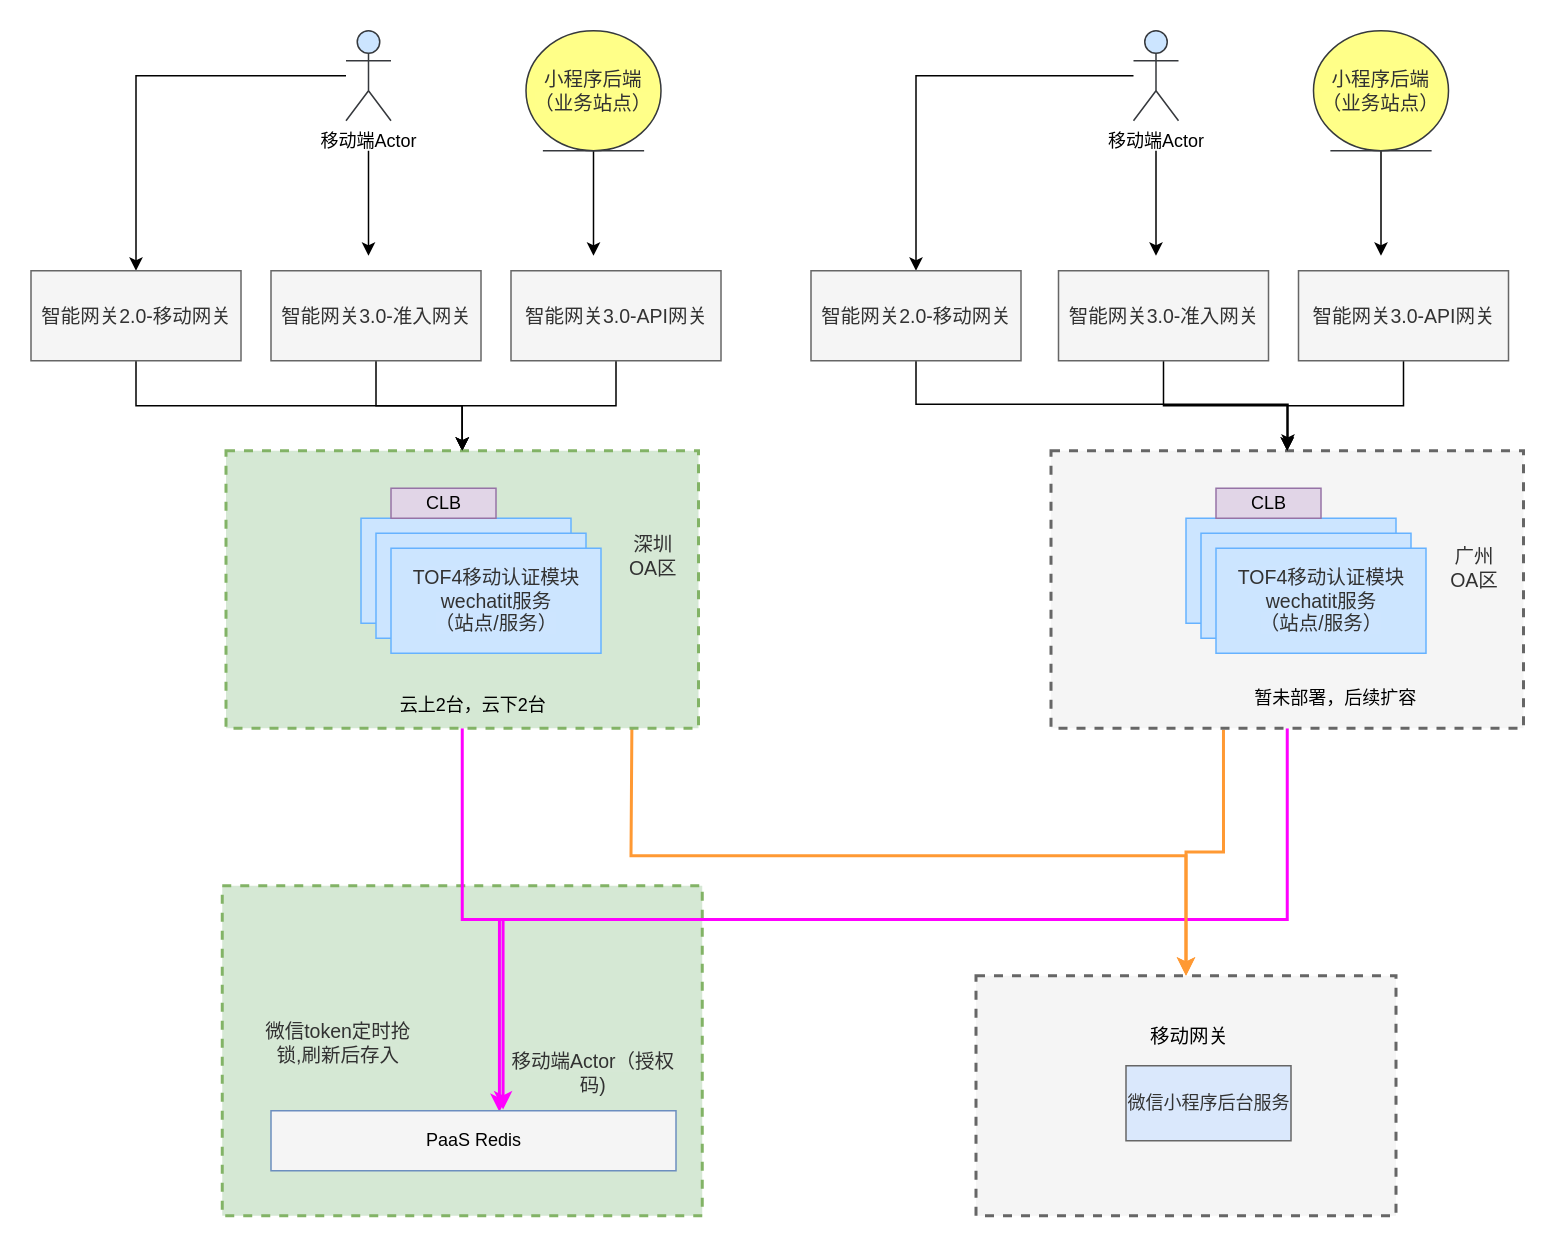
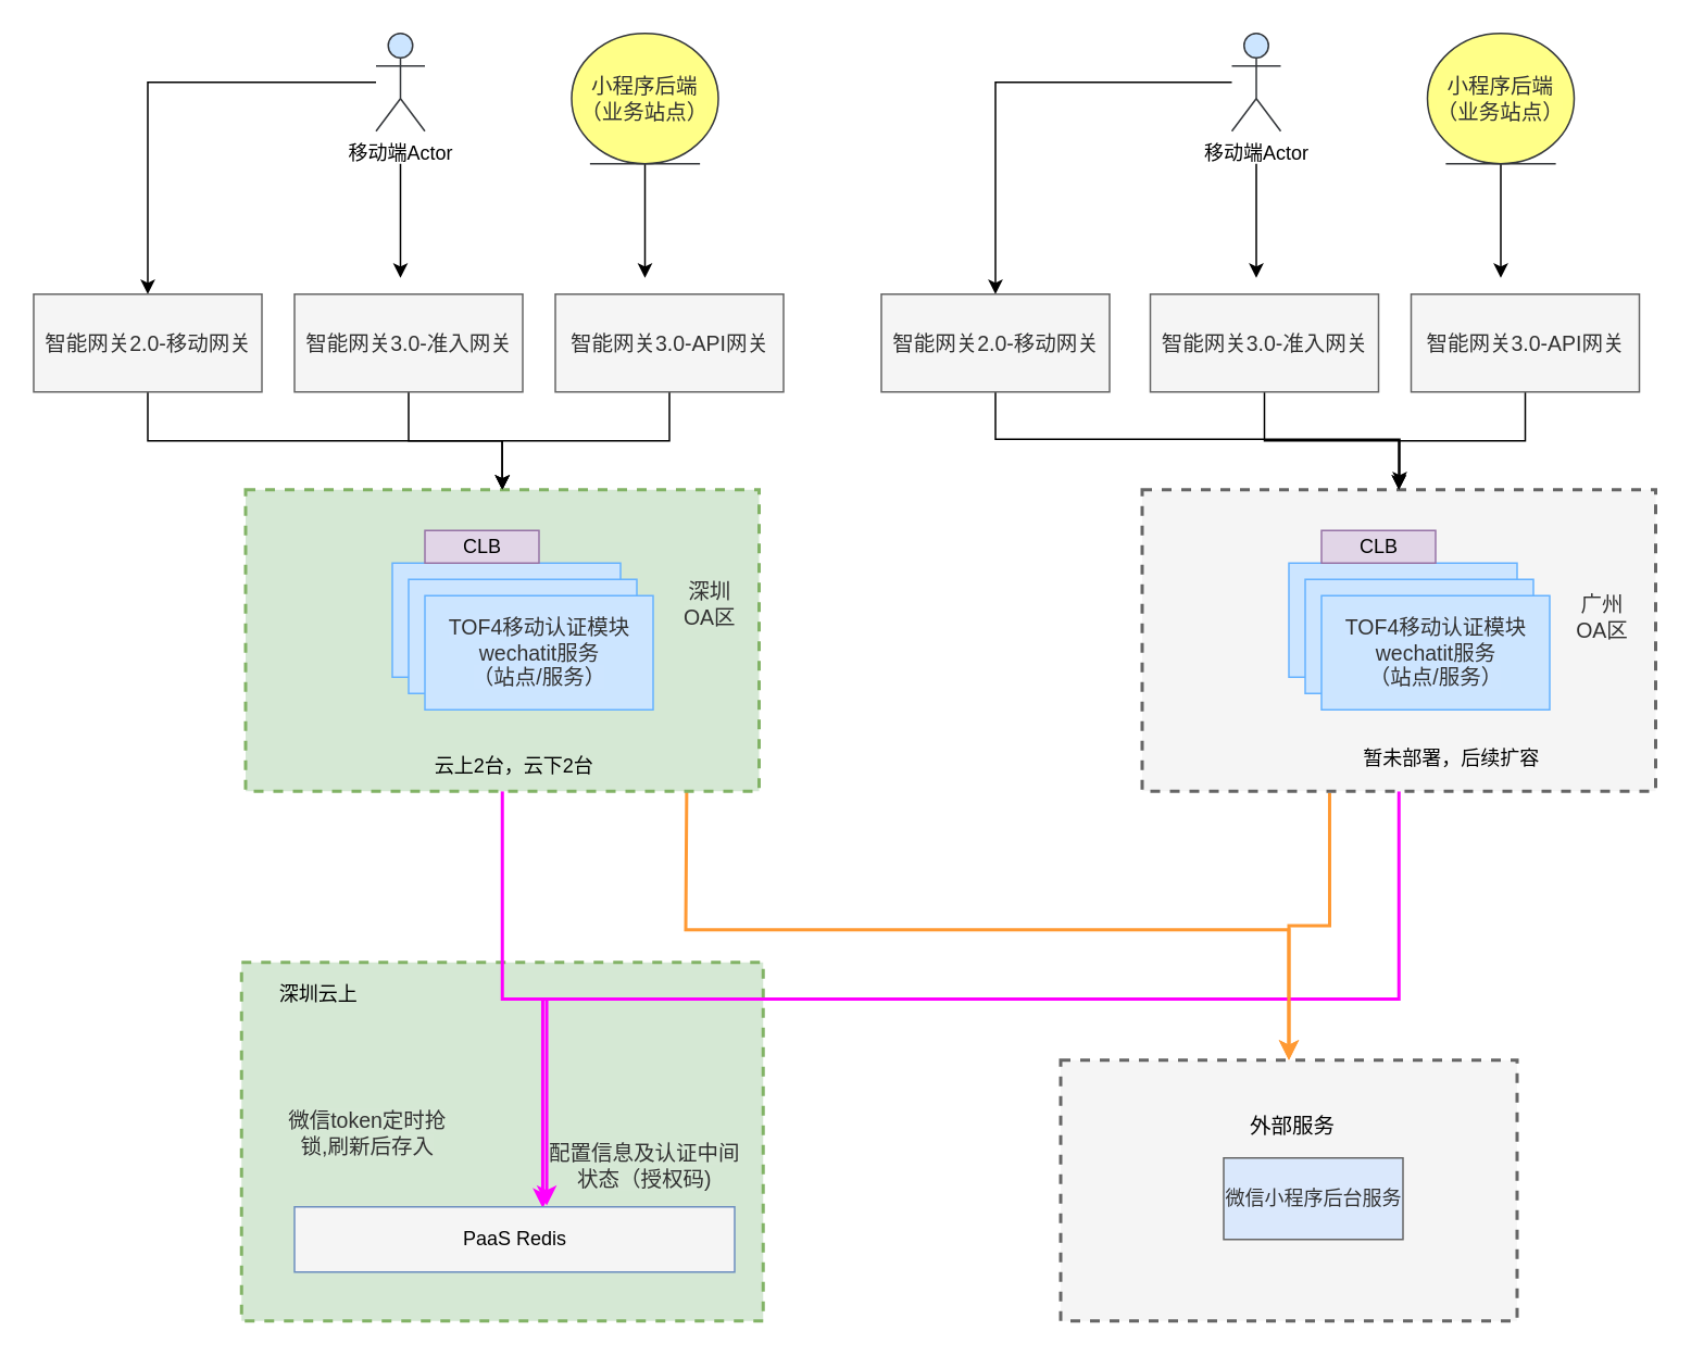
  <mxCell id="0" />
  <mxCell id="1" parent="0" />
  <mxCell id="2" value="" style="rounded=0;whiteSpace=wrap;html=1;dashed=1;strokeWidth=2;strokeColor=#82b366;fillColor=#d5e8d4;" vertex="1" parent="1"><mxGeometry x="147.5" y="590" width="320" height="220" as="geometry" /></mxCell>
  <mxCell id="3" style="edgeStyle=orthogonalEdgeStyle;rounded=0;orthogonalLoop=1;jettySize=auto;html=1;" edge="1" parent="1"><mxGeometry relative="1" as="geometry"><mxPoint x="245" y="170" as="targetPoint" /><mxPoint x="245" y="100" as="sourcePoint" /><Array as="points"><mxPoint x="245" y="150" /><mxPoint x="245" y="150" /></Array></mxGeometry></mxCell>
  <mxCell id="4" style="edgeStyle=orthogonalEdgeStyle;rounded=0;orthogonalLoop=1;jettySize=auto;html=1;" edge="1" parent="1" source="5" target="47"><mxGeometry relative="1" as="geometry" /></mxCell>
  <mxCell id="5" value="移动端Actor" style="shape=umlActor;verticalLabelPosition=bottom;verticalAlign=top;html=1;fillColor=#cce5ff;strokeColor=#36393d;" vertex="1" parent="1"><mxGeometry x="230" y="20" width="30" height="60" as="geometry" /></mxCell>
  <mxCell id="6" style="edgeStyle=orthogonalEdgeStyle;rounded=0;orthogonalLoop=1;jettySize=auto;html=1;exitX=0.5;exitY=1;exitDx=0;exitDy=0;" edge="1" parent="1" source="7"><mxGeometry relative="1" as="geometry"><mxPoint x="395" y="170" as="targetPoint" /></mxGeometry></mxCell>
  <mxCell id="7" value="&lt;span style=&quot;color: rgb(50 , 50 , 50) ; font-size: 13px ; background-color: rgba(255 , 255 , 255 , 0.01)&quot;&gt;小程序后端（业务站点）&lt;/span&gt;" style="ellipse;shape=umlEntity;whiteSpace=wrap;html=1;fillColor=#ffff88;strokeColor=#36393d;" vertex="1" parent="1"><mxGeometry x="350" y="20" width="90" height="80" as="geometry" /></mxCell>
  <mxCell id="8" style="edgeStyle=orthogonalEdgeStyle;rounded=0;orthogonalLoop=1;jettySize=auto;html=1;exitX=0.5;exitY=1;exitDx=0;exitDy=0;entryX=0.5;entryY=0;entryDx=0;entryDy=0;" edge="1" parent="1" source="9" target="14"><mxGeometry relative="1" as="geometry" /></mxCell>
  <mxCell id="9" value="&lt;span style=&quot;color: rgb(50 , 50 , 50) ; font-size: 13px ; background-color: rgba(255 , 255 , 255 , 0.01)&quot;&gt;智能网关3.0-准入网关&lt;/span&gt;" style="html=1;fillColor=#f5f5f5;strokeColor=#666666;fontColor=#333333;" vertex="1" parent="1"><mxGeometry x="180" y="180" width="140" height="60" as="geometry" /></mxCell>
  <mxCell id="10" style="edgeStyle=orthogonalEdgeStyle;rounded=0;orthogonalLoop=1;jettySize=auto;html=1;exitX=0.5;exitY=1;exitDx=0;exitDy=0;entryX=0.5;entryY=0;entryDx=0;entryDy=0;" edge="1" parent="1" source="11" target="14"><mxGeometry relative="1" as="geometry" /></mxCell>
  <mxCell id="11" value="&lt;span style=&quot;color: rgb(50 , 50 , 50) ; font-size: 13px ; background-color: rgba(255 , 255 , 255 , 0.01)&quot;&gt;智能网关3.0-API网关&lt;/span&gt;" style="html=1;strokeColor=#666666;fillColor=#f5f5f5;fontColor=#333333;" vertex="1" parent="1"><mxGeometry x="340" y="180" width="140" height="60" as="geometry" /></mxCell>
  <mxCell id="12" style="edgeStyle=orthogonalEdgeStyle;rounded=0;orthogonalLoop=1;jettySize=auto;html=1;exitX=0.5;exitY=1;exitDx=0;exitDy=0;entryX=0.573;entryY=-0.02;entryDx=0;entryDy=0;entryPerimeter=0;strokeColor=#FF00FF;strokeWidth=2;" edge="1" parent="1" source="14" target="37"><mxGeometry relative="1" as="geometry" /></mxCell>
  <mxCell id="13" style="edgeStyle=orthogonalEdgeStyle;rounded=0;orthogonalLoop=1;jettySize=auto;html=1;exitX=0.86;exitY=1;exitDx=0;exitDy=0;entryX=0.5;entryY=0;entryDx=0;entryDy=0;exitPerimeter=0;fillColor=#ffcc99;strokeColor=#FF9933;strokeWidth=2;" edge="1" parent="1" source="14" target="41"><mxGeometry relative="1" as="geometry"><Array as="points"><mxPoint x="421" y="439" /><mxPoint x="420" y="570" /><mxPoint x="815" y="570" /></Array></mxGeometry></mxCell>
  <mxCell id="14" value="" style="html=1;dashed=1;strokeWidth=2;strokeColor=#82b366;fillColor=#d5e8d4;" vertex="1" parent="1"><mxGeometry x="150" y="300" width="315" height="185" as="geometry" /></mxCell>
  <mxCell id="15" value="&lt;div style=&quot;resize: none ; outline: 0px ; font-size: 13px ; color: rgb(50 , 50 , 50)&quot;&gt;&lt;br&gt;&lt;/div&gt;" style="html=1;strokeColor=#66B2FF;fillColor=#CCE5FF;" vertex="1" parent="1"><mxGeometry x="240" y="345" width="140" height="70" as="geometry" /></mxCell>
  <mxCell id="16" value="&lt;div style=&quot;resize: none ; outline: 0px ; font-size: 13px ; color: rgb(50 , 50 , 50)&quot;&gt;&lt;br&gt;&lt;/div&gt;" style="html=1;strokeColor=#66B2FF;fillColor=#CCE5FF;" vertex="1" parent="1"><mxGeometry x="250" y="355" width="140" height="70" as="geometry" /></mxCell>
  <mxCell id="17" value="&lt;div style=&quot;resize: none ; outline: 0px ; font-size: 13px ; color: rgb(50 , 50 , 50)&quot;&gt;&lt;/div&gt;&lt;span style=&quot;color: rgb(50 , 50 , 50) ; font-size: 13px ; background-color: rgba(255 , 255 , 255 , 0.01)&quot;&gt;TOF4移动认证模块&lt;br&gt;wechatit服务&lt;br&gt;（站点/服务）&lt;/span&gt;" style="html=1;strokeColor=#66B2FF;fillColor=#CCE5FF;" vertex="1" parent="1"><mxGeometry x="260" y="365" width="140" height="70" as="geometry" /></mxCell>
  <mxCell id="18" value="CLB" style="html=1;fillColor=#e1d5e7;strokeColor=#9673a6;" vertex="1" parent="1"><mxGeometry x="260" y="325" width="70" height="20" as="geometry" /></mxCell>
  <mxCell id="19" value="&lt;span style=&quot;color: rgb(50 , 50 , 50) ; font-size: 13px ; background-color: rgba(255 , 255 , 255 , 0.01)&quot;&gt;深圳OA区&lt;/span&gt;" style="text;html=1;strokeColor=none;fillColor=none;align=center;verticalAlign=middle;whiteSpace=wrap;rounded=0;" vertex="1" parent="1"><mxGeometry x="415" y="360" width="40" height="20" as="geometry" /></mxCell>
  <mxCell id="20" value="云上2台，云下2台" style="text;html=1;strokeColor=none;fillColor=none;align=center;verticalAlign=middle;whiteSpace=wrap;rounded=0;" vertex="1" parent="1"><mxGeometry x="240" y="460" width="150" height="20" as="geometry" /></mxCell>
  <mxCell id="21" style="edgeStyle=orthogonalEdgeStyle;rounded=0;orthogonalLoop=1;jettySize=auto;html=1;exitX=0.5;exitY=1;exitDx=0;exitDy=0;entryX=0.564;entryY=0.02;entryDx=0;entryDy=0;entryPerimeter=0;strokeColor=#FF00FF;strokeWidth=2;" edge="1" parent="1" source="23" target="37"><mxGeometry relative="1" as="geometry"><mxPoint x="308" y="650" as="targetPoint" /></mxGeometry></mxCell>
  <mxCell id="22" style="edgeStyle=orthogonalEdgeStyle;rounded=0;orthogonalLoop=1;jettySize=auto;html=1;exitX=0.365;exitY=1.005;exitDx=0;exitDy=0;entryX=0.5;entryY=0;entryDx=0;entryDy=0;exitPerimeter=0;strokeWidth=2;strokeColor=#FF9933;" edge="1" parent="1" source="23" target="41"><mxGeometry relative="1" as="geometry" /></mxCell>
  <mxCell id="23" value="" style="html=1;dashed=1;strokeColor=#666666;strokeWidth=2;fillColor=#f5f5f5;fontColor=#333333;" vertex="1" parent="1"><mxGeometry x="700" y="300" width="315" height="185" as="geometry" /></mxCell>
  <mxCell id="24" value="&lt;div style=&quot;resize: none ; outline: 0px ; font-size: 13px ; color: rgb(50 , 50 , 50)&quot;&gt;&lt;br&gt;&lt;/div&gt;" style="html=1;strokeColor=#66B2FF;fillColor=#CCE5FF;" vertex="1" parent="1"><mxGeometry x="790" y="345" width="140" height="70" as="geometry" /></mxCell>
  <mxCell id="25" value="CLB" style="html=1;fillColor=#e1d5e7;strokeColor=#9673a6;" vertex="1" parent="1"><mxGeometry x="810" y="325" width="70" height="20" as="geometry" /></mxCell>
  <mxCell id="26" value="&lt;span style=&quot;color: rgb(50 , 50 , 50) ; font-size: 13px ; background-color: rgba(255 , 255 , 255 , 0.01)&quot;&gt;广州&lt;br&gt;OA区&lt;/span&gt;" style="text;html=1;strokeColor=none;fillColor=none;align=center;verticalAlign=middle;whiteSpace=wrap;rounded=0;" vertex="1" parent="1"><mxGeometry x="960" y="370" width="45" height="15" as="geometry" /></mxCell>
  <mxCell id="27" value="暂未部署，后续扩容" style="text;html=1;strokeColor=none;fillColor=none;align=center;verticalAlign=middle;whiteSpace=wrap;rounded=0;" vertex="1" parent="1"><mxGeometry x="805" y="455" width="170" height="20" as="geometry" /></mxCell>
  <mxCell id="28" style="edgeStyle=orthogonalEdgeStyle;rounded=0;orthogonalLoop=1;jettySize=auto;html=1;" edge="1" parent="1"><mxGeometry relative="1" as="geometry"><mxPoint x="770" y="170" as="targetPoint" /><mxPoint x="770" y="100" as="sourcePoint" /><Array as="points"><mxPoint x="770" y="150" /><mxPoint x="770" y="150" /></Array></mxGeometry></mxCell>
  <mxCell id="29" style="edgeStyle=orthogonalEdgeStyle;rounded=0;orthogonalLoop=1;jettySize=auto;html=1;" edge="1" parent="1" source="30" target="49"><mxGeometry relative="1" as="geometry" /></mxCell>
  <mxCell id="30" value="移动端Actor" style="shape=umlActor;verticalLabelPosition=bottom;verticalAlign=top;html=1;fillColor=#cce5ff;strokeColor=#36393d;" vertex="1" parent="1"><mxGeometry x="755" y="20" width="30" height="60" as="geometry" /></mxCell>
  <mxCell id="31" style="edgeStyle=orthogonalEdgeStyle;rounded=0;orthogonalLoop=1;jettySize=auto;html=1;exitX=0.5;exitY=1;exitDx=0;exitDy=0;" edge="1" parent="1" source="32"><mxGeometry relative="1" as="geometry"><mxPoint x="920" y="170" as="targetPoint" /></mxGeometry></mxCell>
  <mxCell id="32" value="&lt;span style=&quot;color: rgb(50 , 50 , 50) ; font-size: 13px ; background-color: rgba(255 , 255 , 255 , 0.01)&quot;&gt;小程序后端（业务站点）&lt;/span&gt;" style="ellipse;shape=umlEntity;whiteSpace=wrap;html=1;fillColor=#ffff88;strokeColor=#36393d;" vertex="1" parent="1"><mxGeometry x="875" y="20" width="90" height="80" as="geometry" /></mxCell>
  <mxCell id="33" style="edgeStyle=orthogonalEdgeStyle;rounded=0;orthogonalLoop=1;jettySize=auto;html=1;exitX=0.5;exitY=1;exitDx=0;exitDy=0;entryX=0.5;entryY=0;entryDx=0;entryDy=0;" edge="1" parent="1" source="34" target="23"><mxGeometry relative="1" as="geometry"><Array as="points"><mxPoint x="775" y="270" /><mxPoint x="858" y="270" /></Array></mxGeometry></mxCell>
  <mxCell id="34" value="&lt;span style=&quot;color: rgb(50 , 50 , 50) ; font-size: 13px ; background-color: rgba(255 , 255 , 255 , 0.01)&quot;&gt;智能网关3.0-准入网关&lt;/span&gt;" style="html=1;strokeColor=#666666;fillColor=#f5f5f5;fontColor=#333333;" vertex="1" parent="1"><mxGeometry x="705" y="180" width="140" height="60" as="geometry" /></mxCell>
  <mxCell id="35" style="edgeStyle=orthogonalEdgeStyle;rounded=0;orthogonalLoop=1;jettySize=auto;html=1;exitX=0.5;exitY=1;exitDx=0;exitDy=0;entryX=0.5;entryY=0;entryDx=0;entryDy=0;" edge="1" parent="1" source="36" target="23"><mxGeometry relative="1" as="geometry" /></mxCell>
  <mxCell id="36" value="&lt;span style=&quot;color: rgb(50 , 50 , 50) ; font-size: 13px ; background-color: rgba(255 , 255 , 255 , 0.01)&quot;&gt;智能网关3.0-API网关&lt;/span&gt;" style="html=1;strokeColor=#666666;fillColor=#f5f5f5;fontColor=#333333;" vertex="1" parent="1"><mxGeometry x="865" y="180" width="140" height="60" as="geometry" /></mxCell>
  <mxCell id="37" value="PaaS Redis" style="html=1;strokeColor=#6c8ebf;fillColor=#f5f5f5;" vertex="1" parent="1"><mxGeometry x="180" y="740" width="270" height="40" as="geometry" /></mxCell>
+ <mxCell id="38" value="深圳云上" style="text;html=1;strokeColor=none;fillColor=none;align=center;verticalAlign=middle;whiteSpace=wrap;rounded=0;dashed=1;" vertex="1" parent="1"><mxGeometry x="160" y="600" width="70" height="20" as="geometry" /></mxCell>
  <mxCell id="39" value="&lt;span style=&quot;color: rgb(50 , 50 , 50) ; font-size: 13px ; background-color: rgba(255 , 255 , 255 , 0.01)&quot;&gt;微信token定时抢锁,刷新后存入&lt;/span&gt;" style="text;html=1;strokeColor=none;fillColor=none;align=center;verticalAlign=middle;whiteSpace=wrap;rounded=0;dashed=1;" vertex="1" parent="1"><mxGeometry x="175" y="680" width="100" height="30" as="geometry" /></mxCell>
- <mxCell id="40" value="&lt;span style=&quot;color: rgb(50 , 50 , 50) ; font-size: 13px ; background-color: rgba(255 , 255 , 255 , 0.01)&quot;&gt;移动端Actor（授权码)&lt;/span&gt;" style="text;html=1;strokeColor=none;fillColor=none;align=center;verticalAlign=middle;whiteSpace=wrap;rounded=0;dashed=1;" vertex="1" parent="1"><mxGeometry x="335" y="685" width="120" height="60" as="geometry" /></mxCell>
+ <mxCell id="40" value="&lt;span style=&quot;color: rgb(50 , 50 , 50) ; font-size: 13px ; background-color: rgba(255 , 255 , 255 , 0.01)&quot;&gt;配置信息及认证中间状态（授权码)&lt;/span&gt;" style="text;html=1;strokeColor=none;fillColor=none;align=center;verticalAlign=middle;whiteSpace=wrap;rounded=0;dashed=1;" vertex="1" parent="1"><mxGeometry x="335" y="685" width="120" height="60" as="geometry" /></mxCell>
  <mxCell id="41" value="" style="rounded=0;whiteSpace=wrap;html=1;dashed=1;strokeWidth=2;strokeColor=#666666;fillColor=#f5f5f5;fontColor=#333333;" vertex="1" parent="1"><mxGeometry x="650" y="650" width="280" height="160" as="geometry" /></mxCell>
- <mxCell id="42" value="&lt;font style=&quot;font-size: 13px&quot;&gt;移动网关&lt;/font&gt;" style="text;html=1;strokeColor=none;fillColor=none;align=center;verticalAlign=middle;whiteSpace=wrap;rounded=0;dashed=1;" vertex="1" parent="1"><mxGeometry x="750" y="680" width="85" height="20" as="geometry" /></mxCell>
+ <mxCell id="42" value="&lt;font style=&quot;font-size: 13px&quot;&gt;外部服务&lt;/font&gt;" style="text;html=1;strokeColor=none;fillColor=none;align=center;verticalAlign=middle;whiteSpace=wrap;rounded=0;dashed=1;" vertex="1" parent="1"><mxGeometry x="750" y="680" width="85" height="20" as="geometry" /></mxCell>
  <mxCell id="43" value="微信小程序后台服务" style="html=1;strokeColor=#666666;fillColor=#dae8fc;fontColor=#333333;" vertex="1" parent="1"><mxGeometry x="750" y="710" width="110" height="50" as="geometry" /></mxCell>
  <mxCell id="44" value="&lt;div style=&quot;resize: none ; outline: 0px ; font-size: 13px ; color: rgb(50 , 50 , 50)&quot;&gt;&lt;br&gt;&lt;/div&gt;" style="html=1;strokeColor=#66B2FF;fillColor=#CCE5FF;" vertex="1" parent="1"><mxGeometry x="800" y="355" width="140" height="70" as="geometry" /></mxCell>
  <mxCell id="45" value="&lt;div style=&quot;resize: none ; outline: 0px ; font-size: 13px ; color: rgb(50 , 50 , 50)&quot;&gt;&lt;/div&gt;&lt;span style=&quot;color: rgb(50 , 50 , 50) ; font-size: 13px ; background-color: rgba(255 , 255 , 255 , 0.01)&quot;&gt;TOF4移动认证模块&lt;/span&gt;&lt;br style=&quot;color: rgb(50 , 50 , 50) ; font-size: 13px&quot;&gt;&lt;span style=&quot;color: rgb(50 , 50 , 50) ; font-size: 13px ; background-color: rgba(255 , 255 , 255 , 0.01)&quot;&gt;wechatit服务&lt;/span&gt;&lt;br style=&quot;color: rgb(50 , 50 , 50) ; font-size: 13px&quot;&gt;&lt;span style=&quot;color: rgb(50 , 50 , 50) ; font-size: 13px ; background-color: rgba(255 , 255 , 255 , 0.01)&quot;&gt;（站点/服务）&lt;/span&gt;" style="html=1;strokeColor=#66B2FF;fillColor=#CCE5FF;" vertex="1" parent="1"><mxGeometry x="810" y="365" width="140" height="70" as="geometry" /></mxCell>
  <mxCell id="46" style="edgeStyle=orthogonalEdgeStyle;rounded=0;orthogonalLoop=1;jettySize=auto;html=1;entryX=0.5;entryY=0;entryDx=0;entryDy=0;" edge="1" parent="1" source="47" target="14"><mxGeometry relative="1" as="geometry" /></mxCell>
  <mxCell id="47" value="&lt;span style=&quot;color: rgb(50 , 50 , 50) ; font-size: 13px ; background-color: rgba(255 , 255 , 255 , 0.01)&quot;&gt;智能网关2.0-移动网关&lt;/span&gt;" style="html=1;fillColor=#f5f5f5;strokeColor=#666666;fontColor=#333333;" vertex="1" parent="1"><mxGeometry x="20" y="180" width="140" height="60" as="geometry" /></mxCell>
  <mxCell id="48" style="edgeStyle=orthogonalEdgeStyle;rounded=0;orthogonalLoop=1;jettySize=auto;html=1;exitX=0.5;exitY=1;exitDx=0;exitDy=0;" edge="1" parent="1" source="49"><mxGeometry relative="1" as="geometry"><mxPoint x="858" y="298" as="targetPoint" /><Array as="points"><mxPoint x="610" y="269" /><mxPoint x="858" y="269" /></Array></mxGeometry></mxCell>
  <mxCell id="49" value="&lt;span style=&quot;color: rgb(50 , 50 , 50) ; font-size: 13px ; background-color: rgba(255 , 255 , 255 , 0.01)&quot;&gt;智能网关2.0-移动网关&lt;/span&gt;" style="html=1;strokeColor=#666666;fillColor=#f5f5f5;fontColor=#333333;" vertex="1" parent="1"><mxGeometry x="540" y="180" width="140" height="60" as="geometry" /></mxCell>
